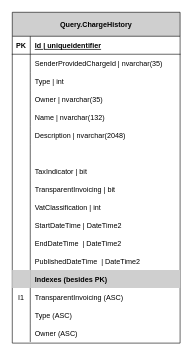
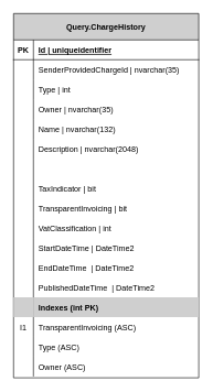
  <mxCell id="0" />
  <mxCell id="1" parent="0" />
  <mxCell id="2" value="Query.ChargeHistory" style="shape=table;startSize=40;container=1;collapsible=1;childLayout=tableLayout;fixedRows=1;rowLines=0;fontStyle=1;align=center;resizeLast=1;fillColor=#CFCFCF;" vertex="1" parent="1"><mxGeometry x="20" y="20" width="280" height="552" as="geometry" /></mxCell>
  <mxCell id="3" value="" style="shape=partialRectangle;collapsible=0;dropTarget=0;pointerEvents=0;fillColor=none;top=0;left=0;bottom=1;right=0;points=[[0,0.5],[1,0.5]];portConstraint=eastwest;" vertex="1" parent="2"><mxGeometry y="40" width="280" height="30" as="geometry" /></mxCell>
  <mxCell id="4" value="PK" style="shape=partialRectangle;connectable=0;fillColor=none;top=0;left=0;bottom=0;right=0;fontStyle=1;overflow=hidden;" vertex="1" parent="3"><mxGeometry width="30" height="30" as="geometry"><mxRectangle width="30" height="30" as="alternateBounds" /></mxGeometry></mxCell>
  <mxCell id="5" value="Id | uniqueidentifier" style="shape=partialRectangle;connectable=0;fillColor=none;top=0;left=0;bottom=0;right=0;align=left;spacingLeft=6;fontStyle=5;overflow=hidden;" vertex="1" parent="3"><mxGeometry x="30" width="250" height="30" as="geometry"><mxRectangle width="250" height="30" as="alternateBounds" /></mxGeometry></mxCell>
  <mxCell id="6" value="" style="shape=partialRectangle;collapsible=0;dropTarget=0;pointerEvents=0;fillColor=none;top=0;left=0;bottom=0;right=0;points=[[0,0.5],[1,0.5]];portConstraint=eastwest;" vertex="1" parent="2"><mxGeometry y="70" width="280" height="30" as="geometry" /></mxCell>
  <mxCell id="7" value="" style="shape=partialRectangle;connectable=0;fillColor=none;top=0;left=0;bottom=0;right=0;editable=1;overflow=hidden;" vertex="1" parent="6"><mxGeometry width="30" height="30" as="geometry"><mxRectangle width="30" height="30" as="alternateBounds" /></mxGeometry></mxCell>
  <mxCell id="8" value="SenderProvidedChargeId | nvarchar(35)" style="shape=partialRectangle;connectable=0;fillColor=none;top=0;left=0;bottom=0;right=0;align=left;spacingLeft=6;overflow=hidden;" vertex="1" parent="6"><mxGeometry x="30" width="250" height="30" as="geometry"><mxRectangle width="250" height="30" as="alternateBounds" /></mxGeometry></mxCell>
  <mxCell id="9" value="" style="shape=partialRectangle;collapsible=0;dropTarget=0;pointerEvents=0;fillColor=none;top=0;left=0;bottom=0;right=0;points=[[0,0.5],[1,0.5]];portConstraint=eastwest;" vertex="1" parent="2"><mxGeometry y="100" width="280" height="30" as="geometry" /></mxCell>
  <mxCell id="10" value="" style="shape=partialRectangle;connectable=0;fillColor=none;top=0;left=0;bottom=0;right=0;editable=1;overflow=hidden;" vertex="1" parent="9"><mxGeometry width="30" height="30" as="geometry"><mxRectangle width="30" height="30" as="alternateBounds" /></mxGeometry></mxCell>
  <mxCell id="11" value="Type | int" style="shape=partialRectangle;connectable=0;fillColor=none;top=0;left=0;bottom=0;right=0;align=left;spacingLeft=6;overflow=hidden;" vertex="1" parent="9"><mxGeometry x="30" width="250" height="30" as="geometry"><mxRectangle width="250" height="30" as="alternateBounds" /></mxGeometry></mxCell>
  <mxCell id="12" style="shape=partialRectangle;collapsible=0;dropTarget=0;pointerEvents=0;fillColor=none;top=0;left=0;bottom=0;right=0;points=[[0,0.5],[1,0.5]];portConstraint=eastwest;" vertex="1" parent="2"><mxGeometry y="130" width="280" height="30" as="geometry" /></mxCell>
  <mxCell id="13" value="" style="shape=partialRectangle;connectable=0;fillColor=none;top=0;left=0;bottom=0;right=0;editable=1;overflow=hidden;" vertex="1" parent="12"><mxGeometry width="30" height="30" as="geometry"><mxRectangle width="30" height="30" as="alternateBounds" /></mxGeometry></mxCell>
  <mxCell id="14" value="Owner | nvarchar(35) " style="shape=partialRectangle;connectable=0;fillColor=none;top=0;left=0;bottom=0;right=0;align=left;spacingLeft=6;overflow=hidden;" vertex="1" parent="12"><mxGeometry x="30" width="250" height="30" as="geometry"><mxRectangle width="250" height="30" as="alternateBounds" /></mxGeometry></mxCell>
  <mxCell id="15" style="shape=partialRectangle;collapsible=0;dropTarget=0;pointerEvents=0;fillColor=none;top=0;left=0;bottom=0;right=0;points=[[0,0.5],[1,0.5]];portConstraint=eastwest;" vertex="1" parent="2"><mxGeometry y="160" width="280" height="30" as="geometry" /></mxCell>
  <mxCell id="16" style="shape=partialRectangle;connectable=0;fillColor=none;top=0;left=0;bottom=0;right=0;editable=1;overflow=hidden;" vertex="1" parent="15"><mxGeometry width="30" height="30" as="geometry"><mxRectangle width="30" height="30" as="alternateBounds" /></mxGeometry></mxCell>
  <mxCell id="17" value="Name | nvarchar(132)" style="shape=partialRectangle;connectable=0;fillColor=none;top=0;left=0;bottom=0;right=0;align=left;spacingLeft=6;overflow=hidden;" vertex="1" parent="15"><mxGeometry x="30" width="250" height="30" as="geometry"><mxRectangle width="250" height="30" as="alternateBounds" /></mxGeometry></mxCell>
  <mxCell id="18" style="shape=partialRectangle;collapsible=0;dropTarget=0;pointerEvents=0;fillColor=none;top=0;left=0;bottom=0;right=0;points=[[0,0.5],[1,0.5]];portConstraint=eastwest;" vertex="1" parent="2"><mxGeometry y="190" width="280" height="30" as="geometry" /></mxCell>
  <mxCell id="19" style="shape=partialRectangle;connectable=0;fillColor=none;top=0;left=0;bottom=0;right=0;editable=1;overflow=hidden;" vertex="1" parent="18"><mxGeometry width="30" height="30" as="geometry"><mxRectangle width="30" height="30" as="alternateBounds" /></mxGeometry></mxCell>
  <mxCell id="20" value="Description | nvarchar(2048)" style="shape=partialRectangle;connectable=0;fillColor=none;top=0;left=0;bottom=0;right=0;align=left;spacingLeft=6;overflow=hidden;" vertex="1" parent="18"><mxGeometry x="30" width="250" height="30" as="geometry"><mxRectangle width="250" height="30" as="alternateBounds" /></mxGeometry></mxCell>
  <mxCell id="21" style="shape=partialRectangle;collapsible=0;dropTarget=0;pointerEvents=0;fillColor=none;top=0;left=0;bottom=0;right=0;points=[[0,0.5],[1,0.5]];portConstraint=eastwest;" vertex="1" parent="2"><mxGeometry y="220" width="280" height="30" as="geometry" /></mxCell>
  <mxCell id="22" style="shape=partialRectangle;connectable=0;fillColor=none;top=0;left=0;bottom=0;right=0;editable=1;overflow=hidden;" vertex="1" parent="21"><mxGeometry width="30" height="30" as="geometry"><mxRectangle width="30" height="30" as="alternateBounds" /></mxGeometry></mxCell>
  <mxCell id="23" style="shape=partialRectangle;collapsible=0;dropTarget=0;pointerEvents=0;fillColor=none;top=0;left=0;bottom=0;right=0;points=[[0,0.5],[1,0.5]];portConstraint=eastwest;" vertex="1" parent="2"><mxGeometry y="250" width="280" height="30" as="geometry" /></mxCell>
  <mxCell id="24" style="shape=partialRectangle;connectable=0;fillColor=none;top=0;left=0;bottom=0;right=0;editable=1;overflow=hidden;" vertex="1" parent="23"><mxGeometry width="30" height="30" as="geometry"><mxRectangle width="30" height="30" as="alternateBounds" /></mxGeometry></mxCell>
  <mxCell id="25" value="TaxIndicator | bit" style="shape=partialRectangle;connectable=0;fillColor=none;top=0;left=0;bottom=0;right=0;align=left;spacingLeft=6;overflow=hidden;" vertex="1" parent="23"><mxGeometry x="30" width="250" height="30" as="geometry"><mxRectangle width="250" height="30" as="alternateBounds" /></mxGeometry></mxCell>
  <mxCell id="26" style="shape=partialRectangle;collapsible=0;dropTarget=0;pointerEvents=0;fillColor=none;top=0;left=0;bottom=0;right=0;points=[[0,0.5],[1,0.5]];portConstraint=eastwest;" vertex="1" parent="2"><mxGeometry y="280" width="280" height="30" as="geometry" /></mxCell>
  <mxCell id="27" style="shape=partialRectangle;connectable=0;fillColor=none;top=0;left=0;bottom=0;right=0;editable=1;overflow=hidden;" vertex="1" parent="26"><mxGeometry width="30" height="30" as="geometry"><mxRectangle width="30" height="30" as="alternateBounds" /></mxGeometry></mxCell>
  <mxCell id="28" value="TransparentInvoicing | bit" style="shape=partialRectangle;connectable=0;fillColor=none;top=0;left=0;bottom=0;right=0;align=left;spacingLeft=6;overflow=hidden;" vertex="1" parent="26"><mxGeometry x="30" width="250" height="30" as="geometry"><mxRectangle width="250" height="30" as="alternateBounds" /></mxGeometry></mxCell>
  <mxCell id="29" style="shape=partialRectangle;collapsible=0;dropTarget=0;pointerEvents=0;fillColor=none;top=0;left=0;bottom=0;right=0;points=[[0,0.5],[1,0.5]];portConstraint=eastwest;" vertex="1" parent="2"><mxGeometry y="310" width="280" height="30" as="geometry" /></mxCell>
  <mxCell id="30" value="" style="shape=partialRectangle;connectable=0;fillColor=none;top=0;left=0;bottom=0;right=0;editable=1;overflow=hidden;" vertex="1" parent="29"><mxGeometry width="30" height="30" as="geometry"><mxRectangle width="30" height="30" as="alternateBounds" /></mxGeometry></mxCell>
  <mxCell id="31" value="VatClassification | int" style="shape=partialRectangle;connectable=0;fillColor=none;top=0;left=0;bottom=0;right=0;align=left;spacingLeft=6;overflow=hidden;" vertex="1" parent="29"><mxGeometry x="30" width="250" height="30" as="geometry"><mxRectangle width="250" height="30" as="alternateBounds" /></mxGeometry></mxCell>
  <mxCell id="32" style="shape=partialRectangle;collapsible=0;dropTarget=0;pointerEvents=0;fillColor=none;top=0;left=0;bottom=0;right=0;points=[[0,0.5],[1,0.5]];portConstraint=eastwest;" vertex="1" parent="2"><mxGeometry y="340" width="280" height="30" as="geometry" /></mxCell>
  <mxCell id="33" value="" style="shape=partialRectangle;connectable=0;fillColor=none;top=0;left=0;bottom=0;right=0;editable=1;overflow=hidden;" vertex="1" parent="32"><mxGeometry width="30" height="30" as="geometry"><mxRectangle width="30" height="30" as="alternateBounds" /></mxGeometry></mxCell>
  <mxCell id="34" value="StartDateTime | DateTime2" style="shape=partialRectangle;connectable=0;fillColor=none;top=0;left=0;bottom=0;right=0;align=left;spacingLeft=6;overflow=hidden;" vertex="1" parent="32"><mxGeometry x="30" width="250" height="30" as="geometry"><mxRectangle width="250" height="30" as="alternateBounds" /></mxGeometry></mxCell>
  <mxCell id="35" style="shape=partialRectangle;collapsible=0;dropTarget=0;pointerEvents=0;fillColor=none;top=0;left=0;bottom=0;right=0;points=[[0,0.5],[1,0.5]];portConstraint=eastwest;" vertex="1" parent="2"><mxGeometry y="370" width="280" height="30" as="geometry" /></mxCell>
  <mxCell id="36" style="shape=partialRectangle;connectable=0;fillColor=none;top=0;left=0;bottom=0;right=0;editable=1;overflow=hidden;" vertex="1" parent="35"><mxGeometry width="30" height="30" as="geometry"><mxRectangle width="30" height="30" as="alternateBounds" /></mxGeometry></mxCell>
  <mxCell id="37" value="EndDateTime  | DateTime2" style="shape=partialRectangle;connectable=0;fillColor=none;top=0;left=0;bottom=0;right=0;align=left;spacingLeft=6;overflow=hidden;" vertex="1" parent="35"><mxGeometry x="30" width="250" height="30" as="geometry"><mxRectangle width="250" height="30" as="alternateBounds" /></mxGeometry></mxCell>
  <mxCell id="38" style="shape=partialRectangle;collapsible=0;dropTarget=0;pointerEvents=0;fillColor=none;top=0;left=0;bottom=0;right=0;points=[[0,0.5],[1,0.5]];portConstraint=eastwest;" vertex="1" parent="2"><mxGeometry y="400" width="280" height="30" as="geometry" /></mxCell>
  <mxCell id="39" style="shape=partialRectangle;connectable=0;fillColor=none;top=0;left=0;bottom=0;right=0;editable=1;overflow=hidden;" vertex="1" parent="38"><mxGeometry width="30" height="30" as="geometry"><mxRectangle width="30" height="30" as="alternateBounds" /></mxGeometry></mxCell>
  <mxCell id="40" value="PublishedDateTime  | DateTime2" style="shape=partialRectangle;connectable=0;fillColor=none;top=0;left=0;bottom=0;right=0;align=left;spacingLeft=6;overflow=hidden;" vertex="1" parent="38"><mxGeometry x="30" width="250" height="30" as="geometry"><mxRectangle width="250" height="30" as="alternateBounds" /></mxGeometry></mxCell>
  <mxCell id="41" style="shape=partialRectangle;collapsible=0;dropTarget=0;pointerEvents=0;fillColor=none;top=0;left=0;bottom=0;right=0;points=[[0,0.5],[1,0.5]];portConstraint=eastwest;" vertex="1" parent="2"><mxGeometry y="430" width="280" height="30" as="geometry" /></mxCell>
  <mxCell id="42" style="shape=partialRectangle;connectable=0;top=0;left=0;bottom=0;right=0;editable=1;overflow=hidden;fillColor=#CFCFCF;" vertex="1" parent="41"><mxGeometry width="30" height="30" as="geometry"><mxRectangle width="30" height="30" as="alternateBounds" /></mxGeometry></mxCell>
- <mxCell id="43" value="Indexes (besides PK)" style="shape=partialRectangle;connectable=0;top=0;left=0;bottom=0;right=0;align=left;spacingLeft=6;overflow=hidden;fillColor=#CFCFCF;fontStyle=1" vertex="1" parent="41"><mxGeometry x="30" width="250" height="30" as="geometry"><mxRectangle width="250" height="30" as="alternateBounds" /></mxGeometry></mxCell>
+ <mxCell id="43" value="Indexes (int PK)" style="shape=partialRectangle;connectable=0;top=0;left=0;bottom=0;right=0;align=left;spacingLeft=6;overflow=hidden;fillColor=#CFCFCF;fontStyle=1" vertex="1" parent="41"><mxGeometry x="30" width="250" height="30" as="geometry"><mxRectangle width="250" height="30" as="alternateBounds" /></mxGeometry></mxCell>
  <mxCell id="44" style="shape=partialRectangle;collapsible=0;dropTarget=0;pointerEvents=0;fillColor=none;top=0;left=0;bottom=0;right=0;points=[[0,0.5],[1,0.5]];portConstraint=eastwest;" vertex="1" parent="2"><mxGeometry y="460" width="280" height="30" as="geometry" /></mxCell>
  <mxCell id="45" value="I1" style="shape=partialRectangle;connectable=0;fillColor=none;top=0;left=0;bottom=0;right=0;editable=1;overflow=hidden;" vertex="1" parent="44"><mxGeometry width="30" height="30" as="geometry"><mxRectangle width="30" height="30" as="alternateBounds" /></mxGeometry></mxCell>
  <mxCell id="46" value="TransparentInvoicing (ASC)" style="shape=partialRectangle;connectable=0;fillColor=none;top=0;left=0;bottom=0;right=0;align=left;spacingLeft=6;overflow=hidden;" vertex="1" parent="44"><mxGeometry x="30" width="250" height="30" as="geometry"><mxRectangle width="250" height="30" as="alternateBounds" /></mxGeometry></mxCell>
  <mxCell id="47" style="shape=partialRectangle;collapsible=0;dropTarget=0;pointerEvents=0;fillColor=none;top=0;left=0;bottom=0;right=0;points=[[0,0.5],[1,0.5]];portConstraint=eastwest;" vertex="1" parent="2"><mxGeometry y="490" width="280" height="30" as="geometry" /></mxCell>
  <mxCell id="48" style="shape=partialRectangle;connectable=0;fillColor=none;top=0;left=0;bottom=0;right=0;editable=1;overflow=hidden;" vertex="1" parent="47"><mxGeometry width="30" height="30" as="geometry"><mxRectangle width="30" height="30" as="alternateBounds" /></mxGeometry></mxCell>
  <mxCell id="49" value="Type (ASC)" style="shape=partialRectangle;connectable=0;fillColor=none;top=0;left=0;bottom=0;right=0;align=left;spacingLeft=6;overflow=hidden;" vertex="1" parent="47"><mxGeometry x="30" width="250" height="30" as="geometry"><mxRectangle width="250" height="30" as="alternateBounds" /></mxGeometry></mxCell>
  <mxCell id="50" style="shape=partialRectangle;collapsible=0;dropTarget=0;pointerEvents=0;fillColor=none;top=0;left=0;bottom=0;right=0;points=[[0,0.5],[1,0.5]];portConstraint=eastwest;" vertex="1" parent="2"><mxGeometry y="520" width="280" height="30" as="geometry" /></mxCell>
  <mxCell id="51" style="shape=partialRectangle;connectable=0;fillColor=none;top=0;left=0;bottom=0;right=0;editable=1;overflow=hidden;" vertex="1" parent="50"><mxGeometry width="30" height="30" as="geometry"><mxRectangle width="30" height="30" as="alternateBounds" /></mxGeometry></mxCell>
  <mxCell id="52" value="Owner (ASC)" style="shape=partialRectangle;connectable=0;fillColor=none;top=0;left=0;bottom=0;right=0;align=left;spacingLeft=6;overflow=hidden;labelBackgroundColor=none;" vertex="1" parent="50"><mxGeometry x="30" width="250" height="30" as="geometry"><mxRectangle width="250" height="30" as="alternateBounds" /></mxGeometry></mxCell>
